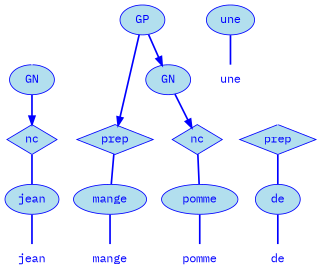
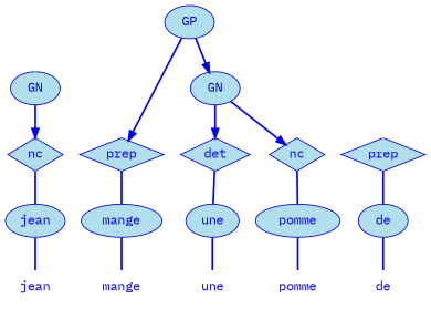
  digraph {
    fontname="IBM Plex Mono"
    node [fillcolor=lightblue2 fontcolor=blue shape=plaintext fontname="IBM Plex Mono" color=blue style=filled]
    edge [arrowhead=none color=blue fontcolor=blue minlen=1 style=bold fontname="IBM Plex Mono"]
    n1 [height=0.50 label=jean width=0.75 color="" style=""]
    n2 [height=0.50 label=jean shape=ellipse width=0.86]
    n3 [height=0.50 label=nc shape=diamond width=0.75]
    n4 [arrowhead=doubleoctagon height=0.50 label=GN width=0.75 shape=""]
    n5 [height=0.50 label=mange width=0.86 color="" style=""]
    n6 [height=0.50 label=mange shape=ellipse width=1.22]
    n7 [height=0.50 label=prep shape=diamond width=0.89]
    n8 [height=0.50 label=une width=0.75 color="" style=""]
    n9 [height=0.50 label=une shape=ellipse width=0.81]
+   n10 [height=0.50 label=det shape=diamond width=0.75]
    n11 [height=0.50 label=pomme width=0.92 color="" style=""]
    n12 [height=0.50 label=pomme shape=ellipse width=1.28]
    n13 [height=0.50 label=nc shape=diamond width=0.75]
    n14 [arrowhead=doubleoctagon height=0.50 label=GN width=0.75 shape=""]
    n15 [arrowhead=doubleoctagon height=0.50 label=GP width=0.75 shape=""]
    n16 [height=0.50 label=de width=0.75 color="" style=""]
    n17 [height=0.50 label=de shape=ellipse width=0.75]
    n18 [height=0.50 label=prep shape=diamond width=0.89]
    "mc1s1_chk0#chunk#empty" [color=white fillcolor=white fontcolor=white height=0.06 shape=point width=0.06 style=""]
    "mc1s1_P59L1#pos#empty" [color=white fillcolor=white fontcolor=white height=0.06 shape=point width=0.06 style=""]
    n2 -> n1
    n3 -> n2
    n4 -> n3 [shape=normal arrowhead=""]
    n6 -> n5
    n7 -> n6
    n9 -> n8
+   n10 -> n9
    n12 -> n11
    n13 -> n12
+   n14 -> n10 [shape=normal arrowhead=""]
    n14 -> n13 [shape=normal arrowhead=""]
    n15 -> n7 [minlen=2 shape=normal arrowhead=""]
    n15 -> n14 [shape=normal arrowhead=""]
    n17 -> n16
    n18 -> n17
    "mc1s1_chk0#chunk#empty" -> n4 [color=white fontcolor=white shape=none arrowhead="" style=""]
    "mc1s1_P59L1#pos#empty" -> n18 [color=white fontcolor=white minlen=2 shape=none arrowhead="" style=""]
  }
